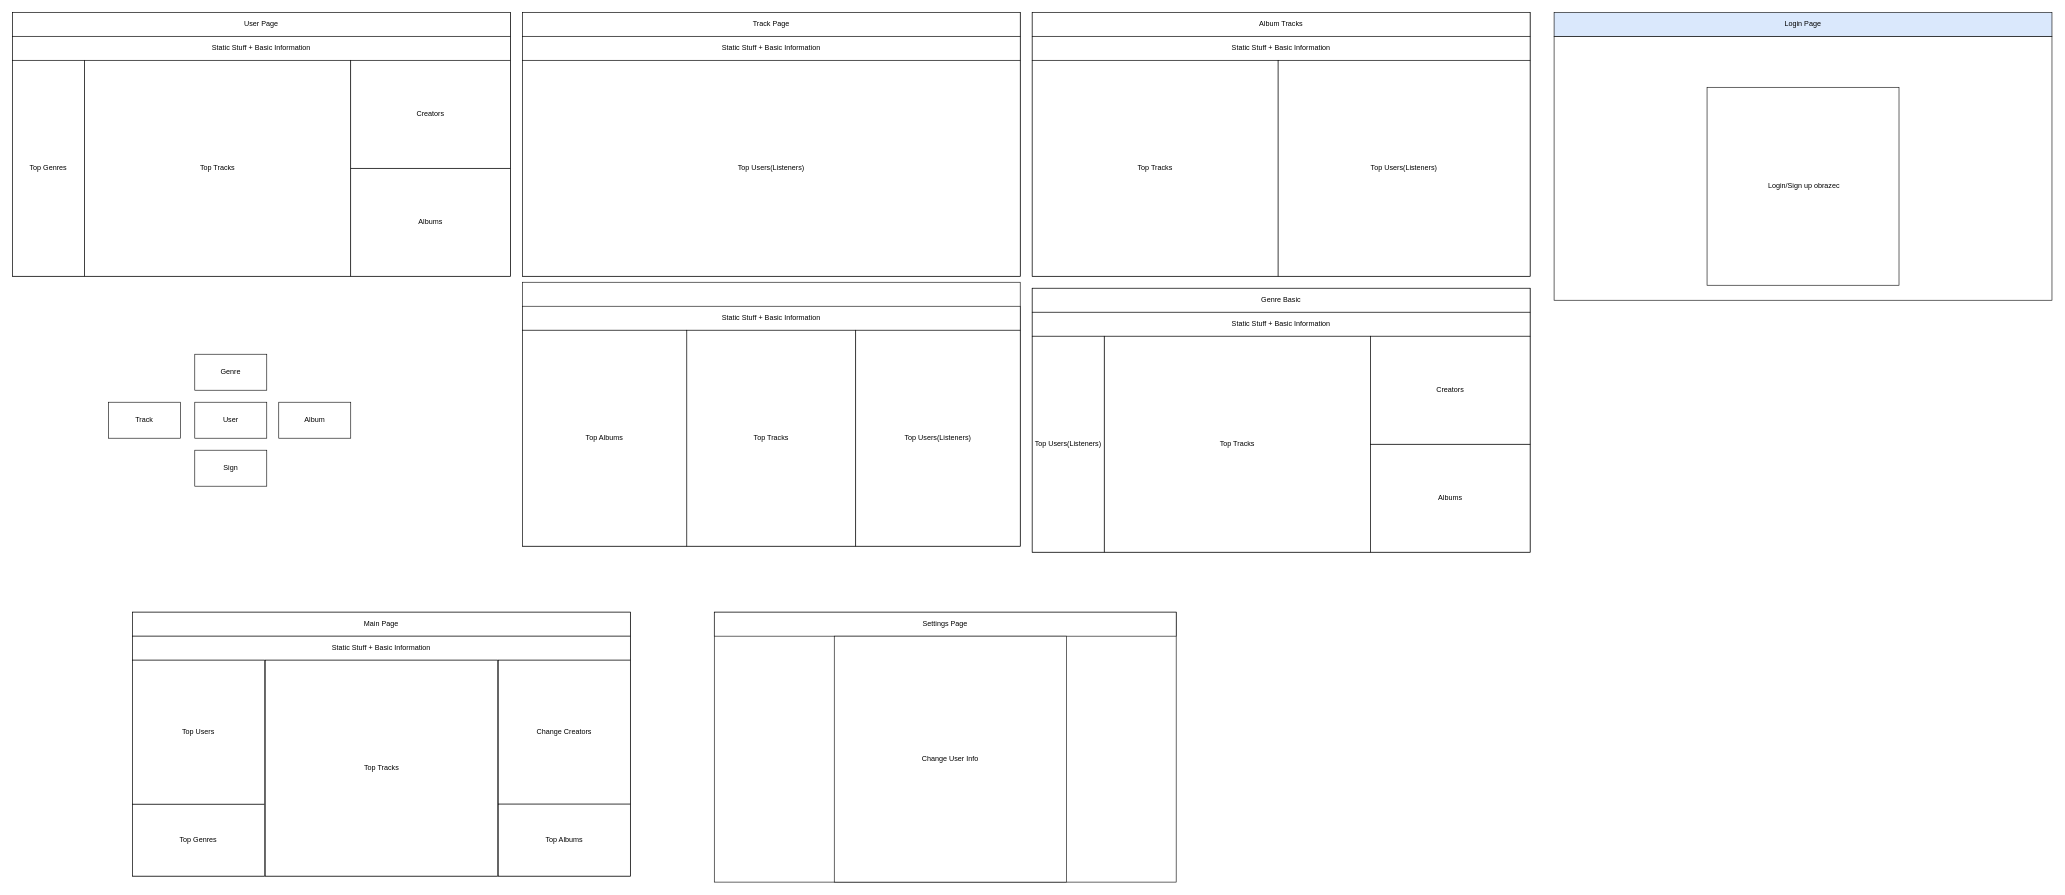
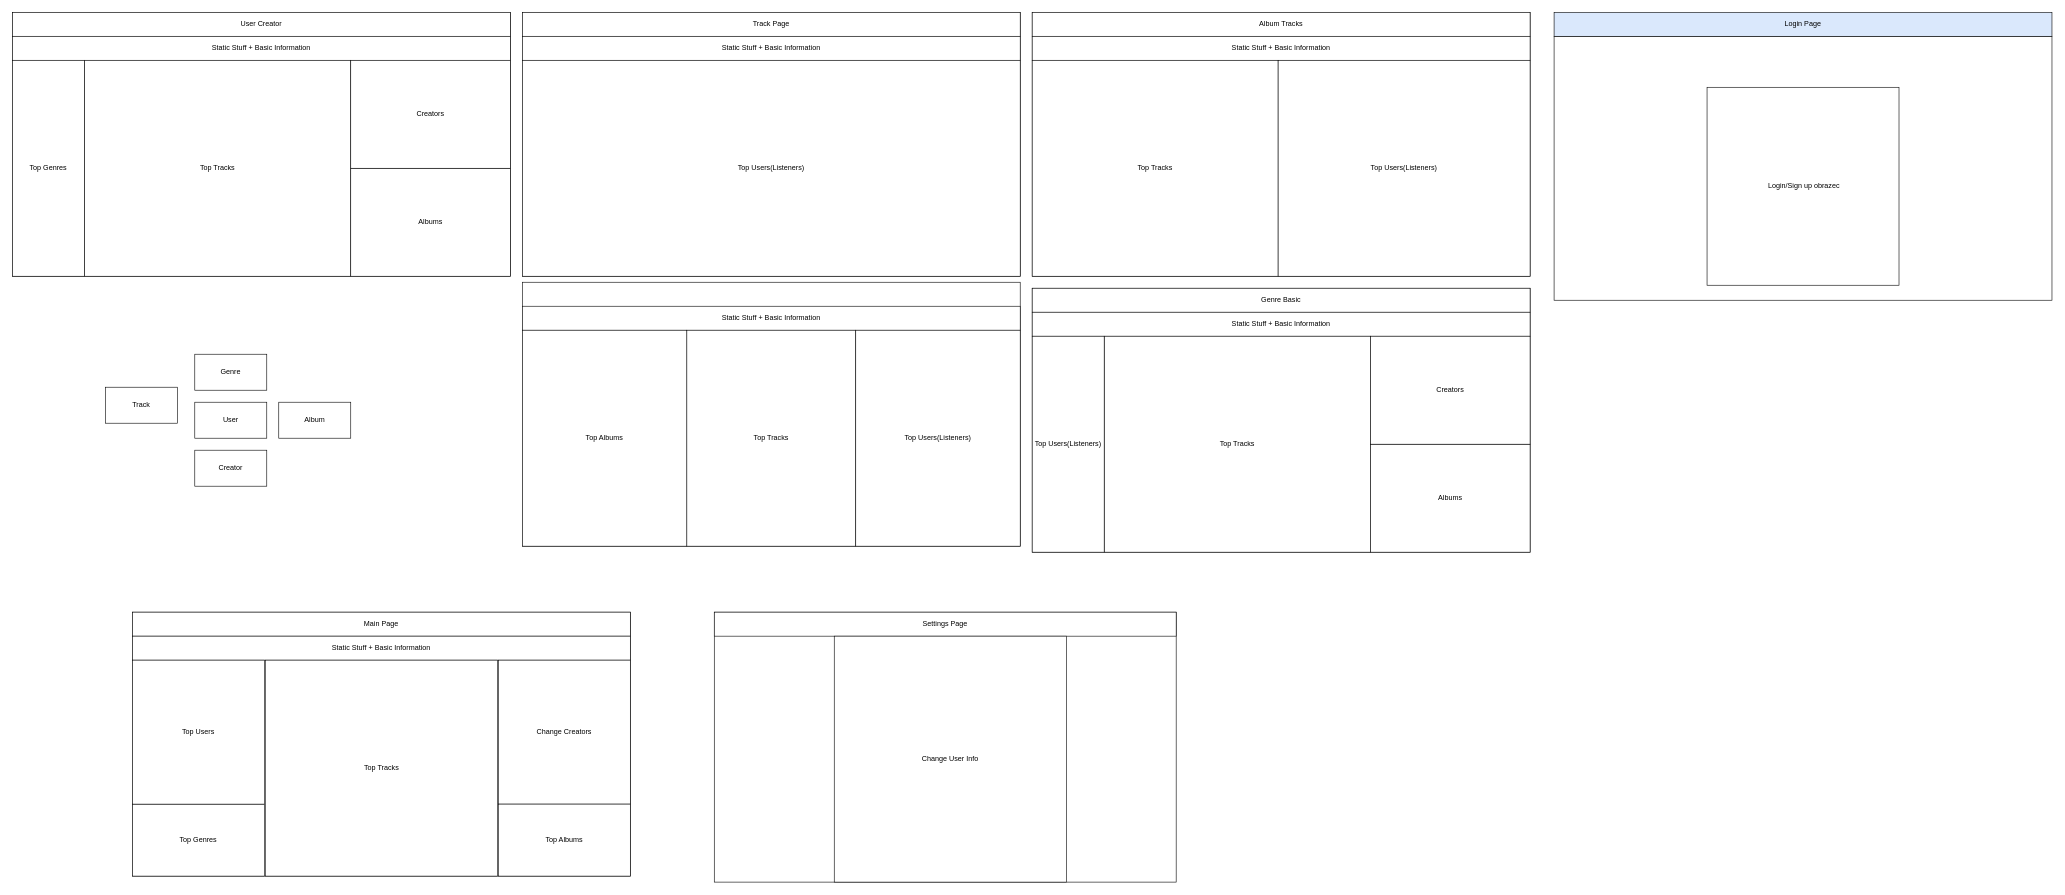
  <mxCell id="0" />
  <mxCell id="1" parent="0" />
- <mxCell id="2" value="Track" style="rounded=0;whiteSpace=wrap;html=1;" parent="1" vertex="1"><mxGeometry x="180" y="670" width="120" height="60" as="geometry" /></mxCell>
+ <mxCell id="2" value="Track" style="rounded=0;whiteSpace=wrap;html=1;" parent="1" vertex="1"><mxGeometry x="175" y="645" width="120" height="60" as="geometry" /></mxCell>
  <mxCell id="3" value="Album" style="rounded=0;whiteSpace=wrap;html=1;" parent="1" vertex="1"><mxGeometry x="464" y="670" width="120" height="60" as="geometry" /></mxCell>
- <mxCell id="4" value="Sign" style="rounded=0;whiteSpace=wrap;html=1;" parent="1" vertex="1"><mxGeometry x="324" y="750" width="120" height="60" as="geometry" /></mxCell>
+ <mxCell id="4" value="Creator" style="rounded=0;whiteSpace=wrap;html=1;" parent="1" vertex="1"><mxGeometry x="324" y="750" width="120" height="60" as="geometry" /></mxCell>
  <mxCell id="5" value="User" style="rounded=0;whiteSpace=wrap;html=1;" parent="1" vertex="1"><mxGeometry x="324" y="670" width="120" height="60" as="geometry" /></mxCell>
  <mxCell id="6" value="Genre" style="rounded=0;whiteSpace=wrap;html=1;" parent="1" vertex="1"><mxGeometry x="324" y="590" width="120" height="60" as="geometry" /></mxCell>
  <mxCell id="7" value="" style="rounded=0;whiteSpace=wrap;html=1;" parent="1" vertex="1"><mxGeometry width="830" height="440" as="geometry" x="20" y="20" /></mxCell>
- <mxCell id="8" value="User Page" style="rounded=0;whiteSpace=wrap;html=1;" parent="1" vertex="1"><mxGeometry width="830" height="40" as="geometry" x="20" y="20" /></mxCell>
+ <mxCell id="8" value="User Creator" style="rounded=0;whiteSpace=wrap;html=1;" parent="1" vertex="1"><mxGeometry width="830" height="40" as="geometry" x="20" y="20" /></mxCell>
  <mxCell id="9" value="Static Stuff + Basic Information" style="rounded=0;whiteSpace=wrap;html=1;" parent="1" vertex="1"><mxGeometry y="60" width="830" height="40" as="geometry" x="20" /></mxCell>
  <mxCell id="10" value="Top Tracks" style="rounded=0;whiteSpace=wrap;html=1;" parent="1" vertex="1"><mxGeometry x="140" y="100" width="444" height="360" as="geometry" /></mxCell>
  <mxCell id="11" value="Albums" style="rounded=0;whiteSpace=wrap;html=1;" parent="1" vertex="1"><mxGeometry x="584" y="280" width="266" height="180" as="geometry" /></mxCell>
  <mxCell id="12" value="Top Genres" style="rounded=0;whiteSpace=wrap;html=1;" parent="1" vertex="1"><mxGeometry y="100" width="120" height="360" as="geometry" x="20" /></mxCell>
  <mxCell id="13" value="Creators" style="rounded=0;whiteSpace=wrap;html=1;" parent="1" vertex="1"><mxGeometry x="584" y="100" width="266" height="180" as="geometry" /></mxCell>
  <mxCell id="14" value="" style="rounded=0;whiteSpace=wrap;html=1;" parent="1" vertex="1"><mxGeometry x="870" width="830" height="440" as="geometry" y="20" /></mxCell>
  <mxCell id="15" value="Track Page" style="rounded=0;whiteSpace=wrap;html=1;" parent="1" vertex="1"><mxGeometry x="870" width="830" height="40" as="geometry" y="20" /></mxCell>
  <mxCell id="16" value="Static Stuff + Basic Information" style="rounded=0;whiteSpace=wrap;html=1;" parent="1" vertex="1"><mxGeometry x="870" y="60" width="830" height="40" as="geometry" /></mxCell>
  <mxCell id="17" value="Top Users(Listeners)" style="rounded=0;whiteSpace=wrap;html=1;" parent="1" vertex="1"><mxGeometry x="870" y="100" width="830" height="360" as="geometry" /></mxCell>
  <mxCell id="18" value="" style="rounded=0;whiteSpace=wrap;html=1;" parent="1" vertex="1"><mxGeometry x="870" y="470" width="830" height="440" as="geometry" /></mxCell>
  <mxCell id="19" value="Static Stuff + Basic Information" style="rounded=0;whiteSpace=wrap;html=1;" parent="1" vertex="1"><mxGeometry x="870" y="510" width="830" height="40" as="geometry" /></mxCell>
  <mxCell id="20" value="Top Tracks" style="rounded=0;whiteSpace=wrap;html=1;" parent="1" vertex="1"><mxGeometry x="1144.16" y="550" width="281.69" height="360" as="geometry" /></mxCell>
  <mxCell id="21" value="Top Users(Listeners)" style="rounded=0;whiteSpace=wrap;html=1;" parent="1" vertex="1"><mxGeometry x="1425.85" y="550" width="274.15" height="360" as="geometry" /></mxCell>
  <mxCell id="22" value="Top Albums" style="rounded=0;whiteSpace=wrap;html=1;" parent="1" vertex="1"><mxGeometry x="870" y="550" width="274.15" height="360" as="geometry" /></mxCell>
  <mxCell id="23" value="" style="rounded=0;whiteSpace=wrap;html=1;" parent="1" vertex="1"><mxGeometry x="1720" width="830" height="440" as="geometry" y="20" /></mxCell>
  <mxCell id="24" value="Album Tracks" style="rounded=0;whiteSpace=wrap;html=1;" parent="1" vertex="1"><mxGeometry x="1720" width="830" height="40" as="geometry" y="20" /></mxCell>
  <mxCell id="25" value="Static Stuff + Basic Information" style="rounded=0;whiteSpace=wrap;html=1;" parent="1" vertex="1"><mxGeometry x="1720" y="60" width="830" height="40" as="geometry" /></mxCell>
  <mxCell id="26" value="Top Tracks" style="rounded=0;whiteSpace=wrap;html=1;" parent="1" vertex="1"><mxGeometry x="1720" y="100" width="410" height="360" as="geometry" /></mxCell>
  <mxCell id="27" value="Top Users(Listeners)" style="rounded=0;whiteSpace=wrap;html=1;" parent="1" vertex="1"><mxGeometry x="2130" y="100" width="420" height="360" as="geometry" /></mxCell>
  <mxCell id="28" value="" style="rounded=0;whiteSpace=wrap;html=1;" parent="1" vertex="1"><mxGeometry x="1720" y="480" width="830" height="440" as="geometry" /></mxCell>
  <mxCell id="29" value="Genre Basic" style="rounded=0;whiteSpace=wrap;html=1;" parent="1" vertex="1"><mxGeometry x="1720" y="480" width="830" height="40" as="geometry" /></mxCell>
  <mxCell id="30" value="Static Stuff + Basic Information" style="rounded=0;whiteSpace=wrap;html=1;" parent="1" vertex="1"><mxGeometry x="1720" y="520" width="830" height="40" as="geometry" /></mxCell>
  <mxCell id="31" value="Top Tracks" style="rounded=0;whiteSpace=wrap;html=1;" parent="1" vertex="1"><mxGeometry x="1840" y="560" width="444" height="360" as="geometry" /></mxCell>
  <mxCell id="32" value="Albums" style="rounded=0;whiteSpace=wrap;html=1;" parent="1" vertex="1"><mxGeometry x="2284" y="740" width="266" height="180" as="geometry" /></mxCell>
  <mxCell id="33" value="Top Users(Listeners)" style="rounded=0;whiteSpace=wrap;html=1;" parent="1" vertex="1"><mxGeometry x="1720" y="560" width="120" height="360" as="geometry" /></mxCell>
  <mxCell id="34" value="Creators" style="rounded=0;whiteSpace=wrap;html=1;" parent="1" vertex="1"><mxGeometry x="2284" y="560" width="266" height="180" as="geometry" /></mxCell>
  <mxCell id="35" value="" style="rounded=0;whiteSpace=wrap;html=1;" parent="1" vertex="1"><mxGeometry x="2590" y="60" width="830" height="440" as="geometry" /></mxCell>
  <mxCell id="36" value="Login Page" style="rounded=0;whiteSpace=wrap;html=1;fillColor=#dae8fc;" parent="1" vertex="1"><mxGeometry x="2590" width="830" height="40" as="geometry" y="20" /></mxCell>
  <mxCell id="37" value="&amp;nbsp;Login/Sign up obrazec" style="rounded=0;whiteSpace=wrap;html=1;" parent="1" vertex="1"><mxGeometry x="2845" y="145" width="320" height="330" as="geometry" /></mxCell>
  <mxCell id="38" value="" style="rounded=0;whiteSpace=wrap;html=1;" parent="1" vertex="1"><mxGeometry x="220" y="1020" width="830" height="440" as="geometry" /></mxCell>
  <mxCell id="39" value="Main Page" style="rounded=0;whiteSpace=wrap;html=1;" parent="1" vertex="1"><mxGeometry x="220" y="1020" width="830" height="40" as="geometry" /></mxCell>
  <mxCell id="40" value="Static Stuff + Basic Information" style="rounded=0;whiteSpace=wrap;html=1;" parent="1" vertex="1"><mxGeometry x="220" y="1060" width="830" height="40" as="geometry" /></mxCell>
  <mxCell id="41" value="Top Tracks" style="rounded=0;whiteSpace=wrap;html=1;" parent="1" vertex="1"><mxGeometry x="441.5" y="1100" width="387" height="360" as="geometry" /></mxCell>
  <mxCell id="42" value="Top Genres" style="rounded=0;whiteSpace=wrap;html=1;" parent="1" vertex="1"><mxGeometry x="220" y="1340" width="220" height="120" as="geometry" /></mxCell>
  <mxCell id="43" value="Top Users" style="rounded=0;whiteSpace=wrap;html=1;" parent="1" vertex="1"><mxGeometry x="220" y="1100" width="220" height="240" as="geometry" /></mxCell>
  <mxCell id="44" value="Change Creators" style="rounded=0;whiteSpace=wrap;html=1;" parent="1" vertex="1"><mxGeometry x="830" y="1100" width="220" height="240" as="geometry" /></mxCell>
  <mxCell id="45" value="Top Albums" style="rounded=0;whiteSpace=wrap;html=1;" parent="1" vertex="1"><mxGeometry x="830" y="1340" width="220" height="120" as="geometry" /></mxCell>
  <mxCell id="46" value="" style="rounded=0;whiteSpace=wrap;html=1;" vertex="1" parent="1"><mxGeometry x="1190" y="1020" width="770" height="450" as="geometry" /></mxCell>
  <mxCell id="47" value="Settings Page" style="rounded=0;whiteSpace=wrap;html=1;" vertex="1" parent="1"><mxGeometry x="1190" y="1020" width="770" height="40" as="geometry" /></mxCell>
  <mxCell id="48" value="Change User Info" style="rounded=0;whiteSpace=wrap;html=1;" vertex="1" parent="1"><mxGeometry x="1390" y="1060" width="387" height="410" as="geometry" /></mxCell>
